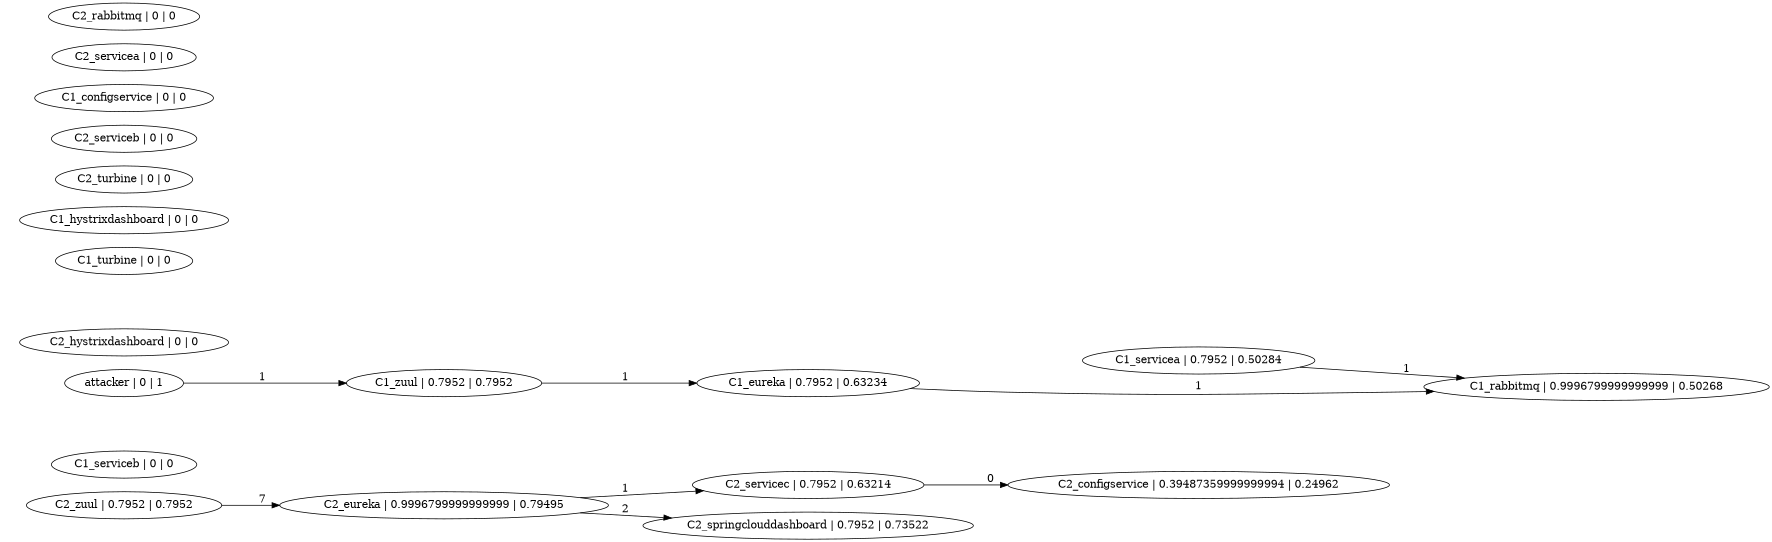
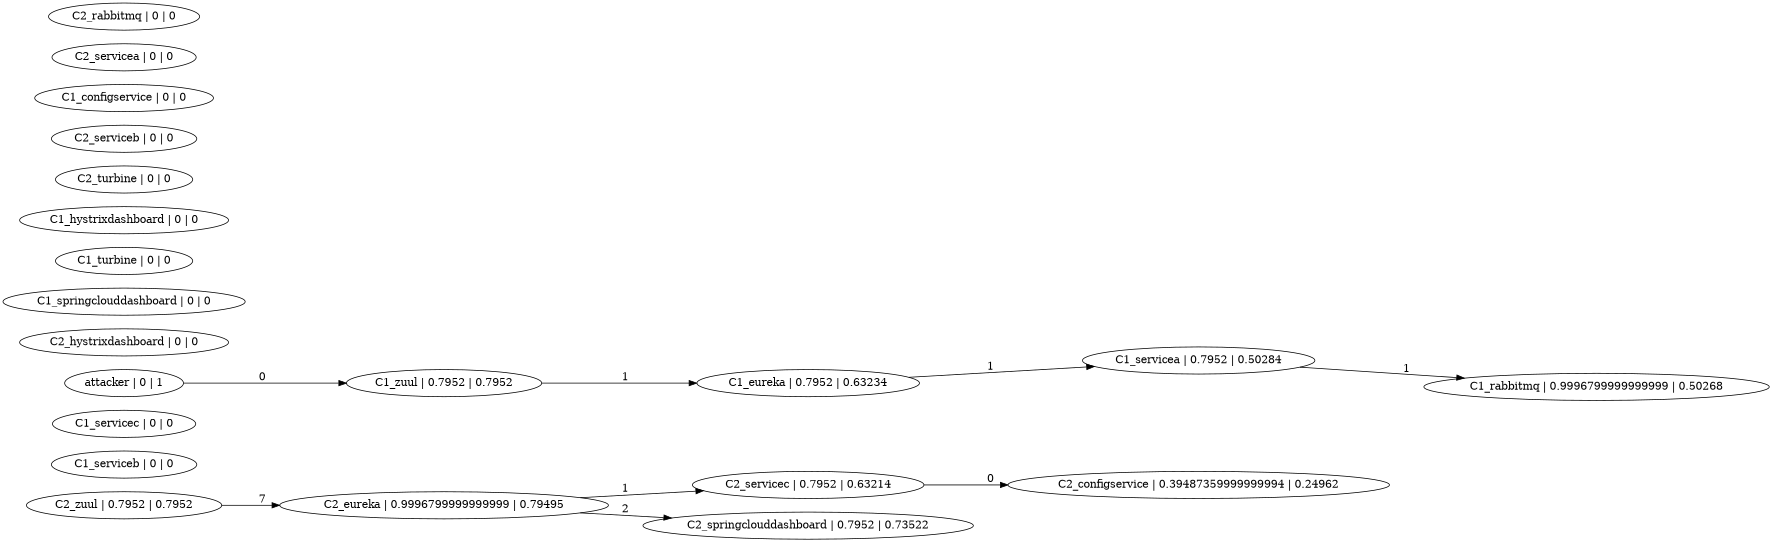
  digraph {
    rankdir=LR
    n1 [label="C2_configservice | 0.39487359999999994 | 0.24962"]
    n2 [label="C1_serviceb | 0 | 0"]
    n3 [label="C2_eureka | 0.9996799999999999 | 0.79495"]
    n4 [label="C2_servicec | 0.7952 | 0.63214"]
    n5 [label="C2_springclouddashboard | 0.7952 | 0.73522"]
+   n6 [label="C1_servicec | 0 | 0"]
    n7 [label="C1_eureka | 0.7952 | 0.63234"]
    n8 [label="C1_servicea | 0.7952 | 0.50284"]
    n9 [label="C1_rabbitmq | 0.9996799999999999 | 0.50268"]
    n10 [label="C2_hystrixdashboard | 0 | 0"]
+   n11 [label="C1_springclouddashboard | 0 | 0"]
    n12 [label="C1_turbine | 0 | 0"]
    n13 [label="C1_hystrixdashboard | 0 | 0"]
    n14 [label="C2_turbine | 0 | 0"]
    n15 [label="C2_serviceb | 0 | 0"]
    n16 [label="C1_configservice | 0 | 0"]
    n17 [label="C2_servicea | 0 | 0"]
    n18 [label="C2_zuul | 0.7952 | 0.7952"]
    n19 [label="attacker | 0 | 1"]
    n20 [label="C1_zuul | 0.7952 | 0.7952"]
    n21 [label="C2_rabbitmq | 0 | 0"]
    n3 -> n4 [label=1]
    n3 -> n5 [label=2]
    n4 -> n1 [label=0]
-   n7 -> n9 [label=1]
+   n7 -> n8 [label=1]
    n8 -> n9 [label=1]
    n18 -> n3 [label=7]
-   n19 -> n20 [label=1]
+   n19 -> n20 [label=0]
    n20 -> n7 [label=1]
  }
